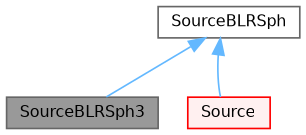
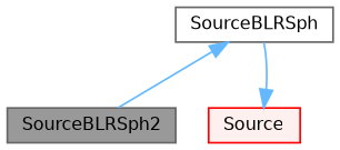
  digraph {
    node [color=gray40 fontname=Helvetica fontsize=10 shape=box style=filled]
    edge [color=steelblue1 dir=back fontname=Helvetica fontsize=10 labelfontname=Helvetica labelfontsize=10 style=solid]
-   n1 [fillcolor=grey60 fontcolor=black height=0.2 label=SourceBLRSph3 width=0.4]
+   n1 [fillcolor=grey60 fontcolor=black height=0.2 label=SourceBLRSph2 width=0.4]
    n2 [fillcolor=white height=0.2 label=SourceBLRSph width=0.4]
    n3 [color=red fillcolor="#FFF0F0" height=0.2 label=Source width=0.4]
    n2 -> n1
-   n2 -> n3
+   n3 -> n2
  }
